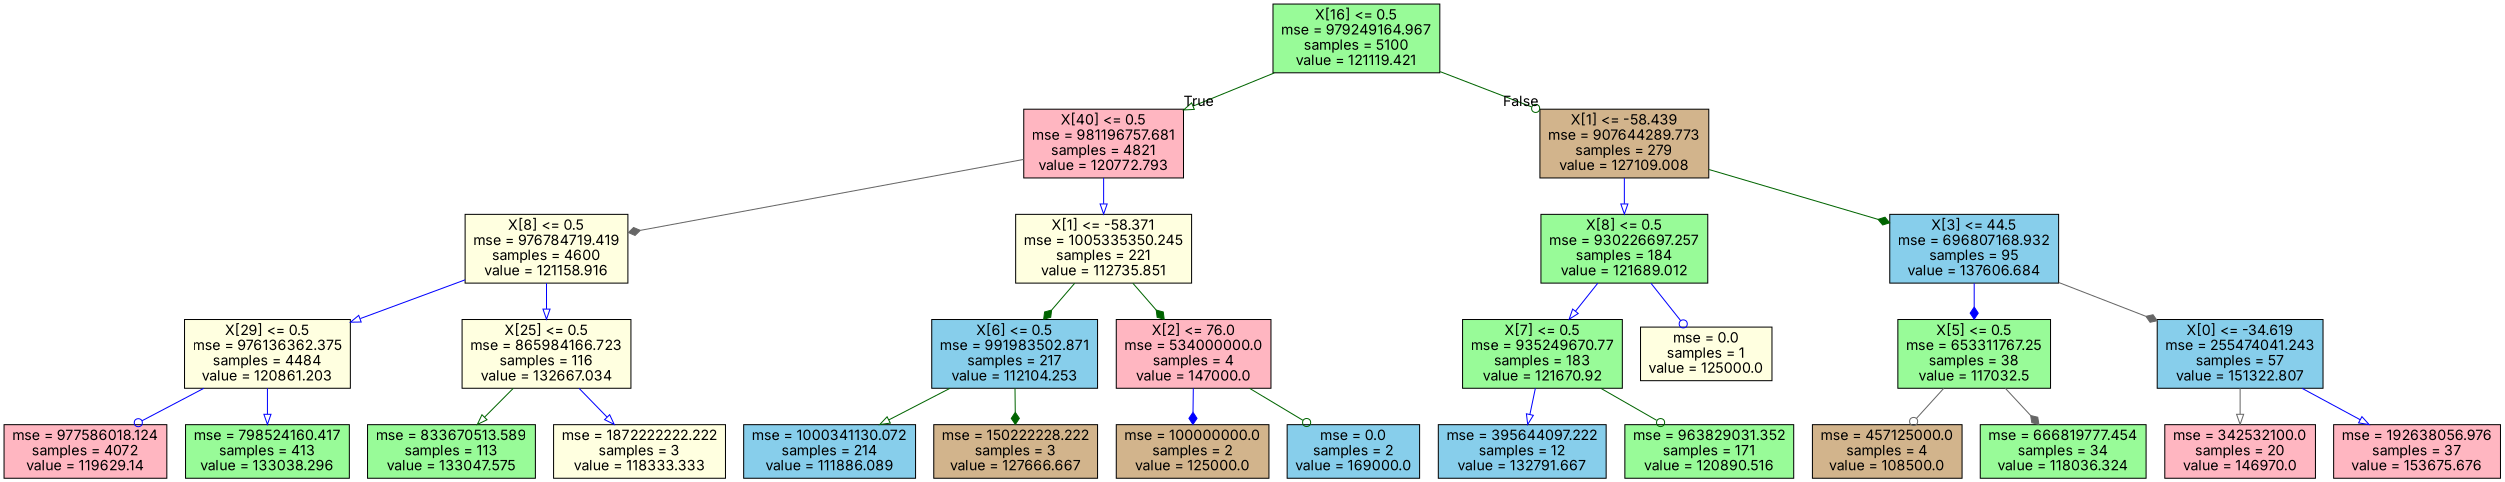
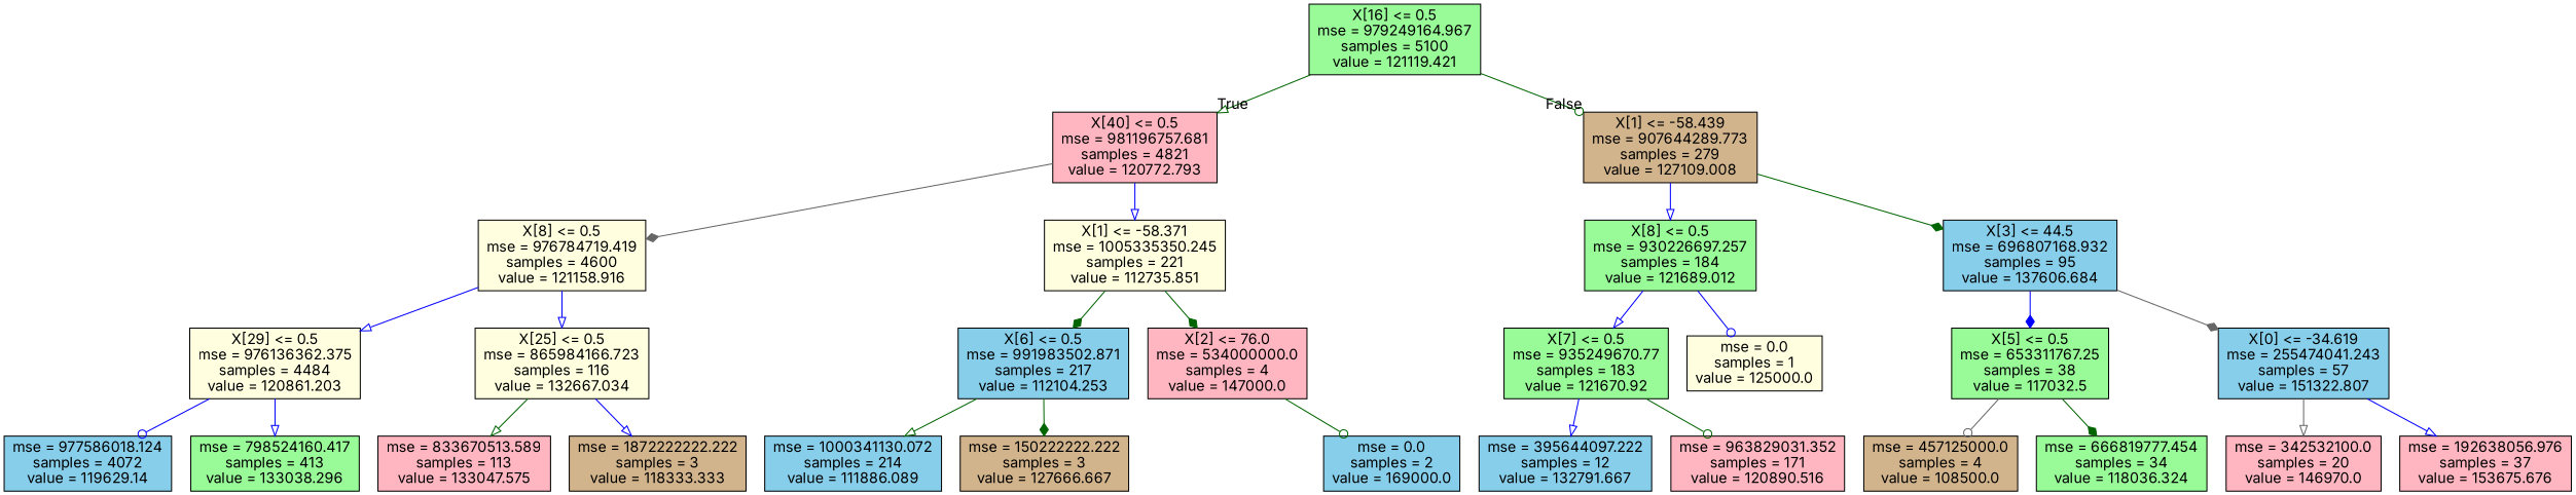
  digraph {
    fontname=Inter
    node [fillcolor=palegreen fontname=Inter shape=box style=filled]
    edge [arrowhead=onormal color=blue fontname=Inter]
    n1 [label="X[16] <= 0.5\nmse = 979249164.967\nsamples = 5100\nvalue = 121119.421"]
    n2 [fillcolor=lightpink label="X[40] <= 0.5\nmse = 981196757.681\nsamples = 4821\nvalue = 120772.793"]
    n3 [fillcolor=tan label="X[1] <= -58.439\nmse = 907644289.773\nsamples = 279\nvalue = 127109.008"]
    n4 [fillcolor=lightyellow label="X[8] <= 0.5\nmse = 976784719.419\nsamples = 4600\nvalue = 121158.916"]
    n5 [fillcolor=lightyellow label="X[1] <= -58.371\nmse = 1005335350.245\nsamples = 221\nvalue = 112735.851"]
    n6 [label="X[8] <= 0.5\nmse = 930226697.257\nsamples = 184\nvalue = 121689.012"]
    n7 [fillcolor=skyblue label="X[3] <= 44.5\nmse = 696807168.932\nsamples = 95\nvalue = 137606.684"]
    n8 [fillcolor=lightyellow label="X[29] <= 0.5\nmse = 976136362.375\nsamples = 4484\nvalue = 120861.203"]
    n9 [fillcolor=lightyellow label="X[25] <= 0.5\nmse = 865984166.723\nsamples = 116\nvalue = 132667.034"]
    n10 [fillcolor=skyblue label="X[6] <= 0.5\nmse = 991983502.871\nsamples = 217\nvalue = 112104.253"]
    n11 [fillcolor=lightpink label="X[2] <= 76.0\nmse = 534000000.0\nsamples = 4\nvalue = 147000.0"]
-   n12 [fillcolor=lightpink label="mse = 977586018.124\nsamples = 4072\nvalue = 119629.14"]
+   n12 [fillcolor=skyblue label="mse = 977586018.124\nsamples = 4072\nvalue = 119629.14"]
    n13 [label="mse = 798524160.417\nsamples = 413\nvalue = 133038.296"]
-   n14 [label="mse = 833670513.589\nsamples = 113\nvalue = 133047.575"]
-   n15 [fillcolor=lightyellow label="mse = 1872222222.222\nsamples = 3\nvalue = 118333.333"]
+   n14 [fillcolor=lightpink label="mse = 833670513.589\nsamples = 113\nvalue = 133047.575"]
+   n15 [fillcolor=tan label="mse = 1872222222.222\nsamples = 3\nvalue = 118333.333"]
    n16 [fillcolor=skyblue label="mse = 1000341130.072\nsamples = 214\nvalue = 111886.089"]
-   n17 [fillcolor=tan label="mse = 150222228.222\nsamples = 3\nvalue = 127666.667"]
-   n18 [fillcolor=tan label="mse = 100000000.0\nsamples = 2\nvalue = 125000.0"]
+   n17 [fillcolor=tan label="mse = 150222222.222\nsamples = 3\nvalue = 127666.667"]
    n19 [fillcolor=skyblue label="mse = 0.0\nsamples = 2\nvalue = 169000.0"]
    n20 [label="X[7] <= 0.5\nmse = 935249670.77\nsamples = 183\nvalue = 121670.92"]
    n21 [fillcolor=lightyellow label="mse = 0.0\nsamples = 1\nvalue = 125000.0"]
    n22 [label="X[5] <= 0.5\nmse = 653311767.25\nsamples = 38\nvalue = 117032.5"]
    n23 [fillcolor=skyblue label="X[0] <= -34.619\nmse = 255474041.243\nsamples = 57\nvalue = 151322.807"]
    n24 [fillcolor=skyblue label="mse = 395644097.222\nsamples = 12\nvalue = 132791.667"]
-   n25 [label="mse = 963829031.352\nsamples = 171\nvalue = 120890.516"]
+   n25 [fillcolor=lightpink label="mse = 963829031.352\nsamples = 171\nvalue = 120890.516"]
    n26 [fillcolor=tan label="mse = 457125000.0\nsamples = 4\nvalue = 108500.0"]
    n27 [label="mse = 666819777.454\nsamples = 34\nvalue = 118036.324"]
    n28 [fillcolor=lightpink label="mse = 342532100.0\nsamples = 20\nvalue = 146970.0"]
    n29 [fillcolor=lightpink label="mse = 192638056.976\nsamples = 37\nvalue = 153675.676"]
    n1 -> n2 [color=darkgreen headlabel=True labelangle=45 labeldistance=2.5]
    n1 -> n3 [arrowhead=odot color=darkgreen headlabel=False labelangle=-45 labeldistance=2.5]
    n2 -> n4 [arrowhead=diamond color=gray40]
    n2 -> n5
    n3 -> n6
    n3 -> n7 [arrowhead=diamond color=darkgreen]
    n4 -> n8
    n4 -> n9
    n5 -> n10 [arrowhead=diamond color=darkgreen]
    n5 -> n11 [arrowhead=diamond color=darkgreen]
    n6 -> n20
    n6 -> n21 [arrowhead=odot]
    n7 -> n22 [arrowhead=diamond]
    n7 -> n23 [arrowhead=diamond color=gray40]
    n8 -> n12 [arrowhead=odot]
    n8 -> n13
    n9 -> n14 [color=darkgreen]
    n9 -> n15
    n10 -> n16 [color=darkgreen]
    n10 -> n17 [arrowhead=diamond color=darkgreen]
-   n11 -> n18 [arrowhead=diamond]
    n11 -> n19 [arrowhead=odot color=darkgreen]
    n20 -> n24
    n20 -> n25 [arrowhead=odot color=darkgreen]
    n22 -> n26 [arrowhead=odot color=gray40]
-   n22 -> n27 [arrowhead=diamond color=gray40]
+   n22 -> n27 [arrowhead=diamond color=darkgreen]
    n23 -> n28 [color=gray40]
    n23 -> n29
  }
